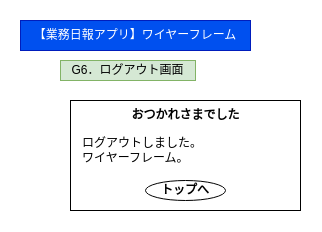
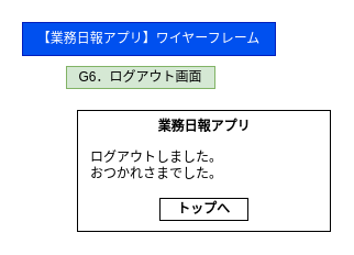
  <mxCell id="0" />
  <mxCell id="1" parent="0" />
  <mxCell id="2" value="【業務日報アプリ】ワイヤーフレーム" style="text;html=1;align=center;verticalAlign=middle;whiteSpace=wrap;rounded=0;fillColor=#0050ef;fontColor=#ffffff;strokeColor=#001DBC;" parent="1" vertex="1"><mxGeometry width="230" height="30" as="geometry" x="20" y="20" /></mxCell>
  <mxCell id="3" value="G6．ログアウト画面" style="text;html=1;align=center;verticalAlign=middle;whiteSpace=wrap;rounded=0;fillColor=#d5e8d4;strokeColor=#82b366;" parent="1" vertex="1"><mxGeometry x="60" y="60" width="135" height="20" as="geometry" /></mxCell>
  <mxCell id="4" value="" style="rounded=0;whiteSpace=wrap;html=1;" parent="1" vertex="1"><mxGeometry x="70" y="100" width="230" height="110" as="geometry" /></mxCell>
- <mxCell id="5" value="おつかれさまでした" style="text;html=1;align=center;verticalAlign=middle;whiteSpace=wrap;rounded=0;fontStyle=1" parent="1" vertex="1"><mxGeometry x="122.5" y="100" width="125" height="30" as="geometry" /></mxCell>
- <mxCell id="6" value="ログアウトしました。&lt;div&gt;ワイヤーフレーム。&lt;/div&gt;" style="text;html=1;align=left;verticalAlign=middle;whiteSpace=wrap;rounded=0;fontStyle=0" parent="1" vertex="1"><mxGeometry x="80" y="130" width="210" height="40" as="geometry" /></mxCell>
- <mxCell id="7" value="トップへ" style="ellipse;whiteSpace=wrap;html=1;fontStyle=1;" parent="1" vertex="1"><mxGeometry x="145" y="180" width="80" height="20" as="geometry" /></mxCell>
+ <mxCell id="5" value="業務日報アプリ" style="text;html=1;align=center;verticalAlign=middle;whiteSpace=wrap;rounded=0;fontStyle=1" parent="1" vertex="1"><mxGeometry x="122.5" y="100" width="125" height="30" as="geometry" /></mxCell>
+ <mxCell id="6" value="ログアウトしました。&lt;div&gt;おつかれさまでした。&lt;/div&gt;" style="text;html=1;align=left;verticalAlign=middle;whiteSpace=wrap;rounded=0;fontStyle=0" parent="1" vertex="1"><mxGeometry x="80" y="130" width="210" height="40" as="geometry" /></mxCell>
+ <mxCell id="7" value="トップへ" style="rounded=0;whiteSpace=wrap;html=1;fontStyle=1" parent="1" vertex="1"><mxGeometry x="145" y="180" width="80" height="20" as="geometry" /></mxCell>
